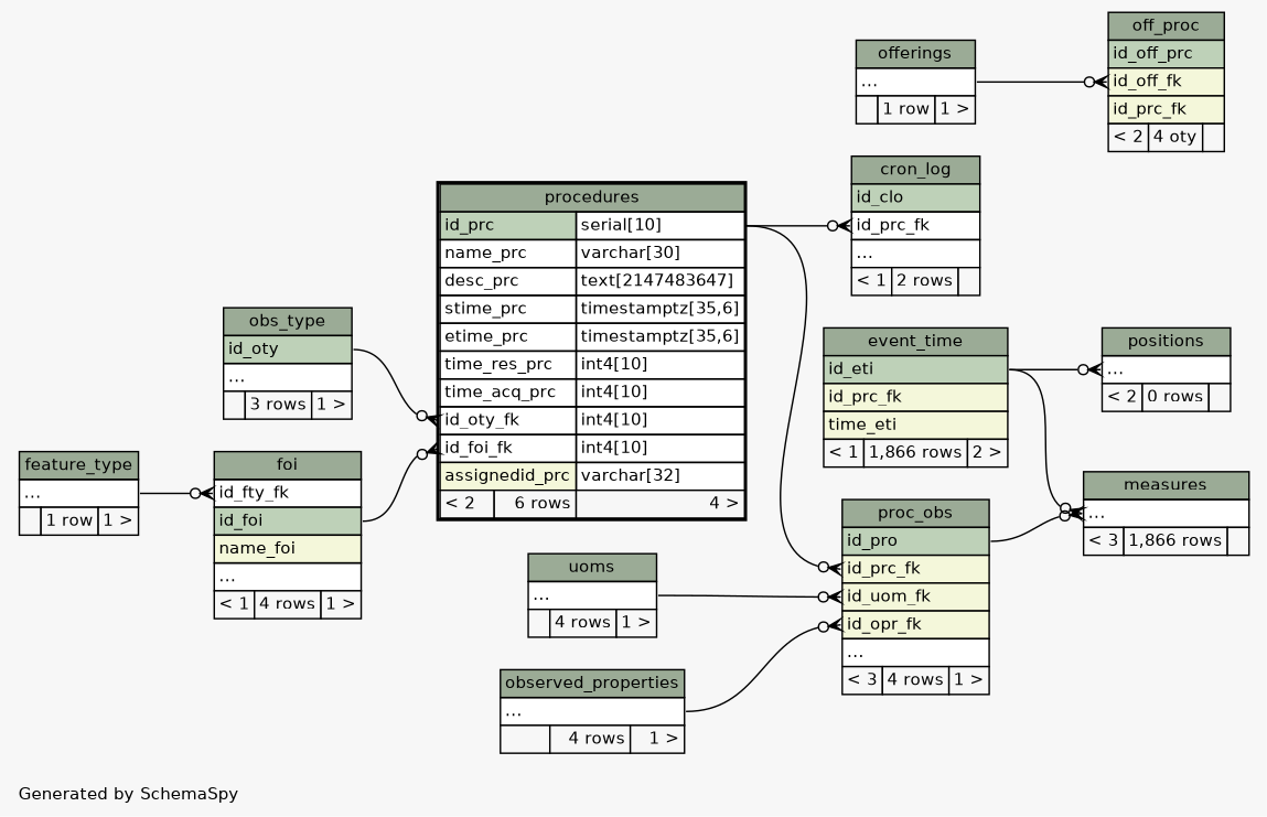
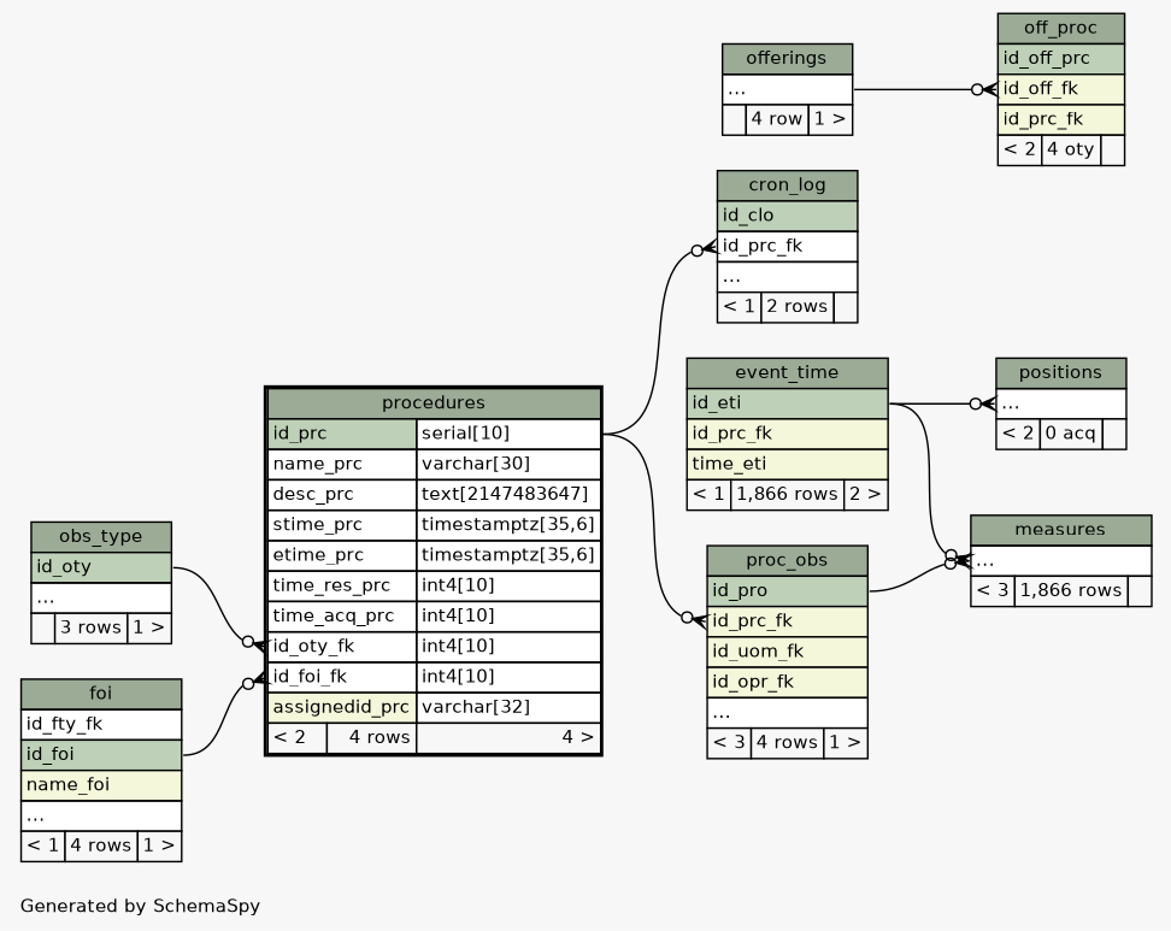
  digraph {
    bgcolor="#f7f7f7"
    fontname=Helvetica
    fontsize=11
    label="\nGenerated by SchemaSpy"
    labeljust=l
    nodesep=0.18
    rankdir=RL
    ranksep=0.46
    node [fontname=Helvetica fontsize=11 shape=plaintext]
    edge [arrowhead=none arrowsize=0.8 arrowtail=crowodot dir=back headport="elipses:e" tailport="elipses:w"]
    n1 [label=<     <TABLE BORDER="0" CELLBORDER="1" CELLSPACING="0" BGCOLOR="#ffffff">       <TR><TD COLSPAN="3" BGCOLOR="#9bab96" ALIGN="CENTER">cron_log</TD></TR>       <TR><TD PORT="id_clo" COLSPAN="3" BGCOLOR="#bed1b8" ALIGN="LEFT">id_clo</TD></TR>       <TR><TD PORT="id_prc_fk" COLSPAN="3" ALIGN="LEFT">id_prc_fk</TD></TR>       <TR><TD PORT="elipses" COLSPAN="3" ALIGN="LEFT">...</TD></TR>       <TR><TD ALIGN="LEFT" BGCOLOR="#f7f7f7">&lt; 1</TD><TD ALIGN="RIGHT" BGCOLOR="#f7f7f7">2 rows</TD><TD ALIGN="RIGHT" BGCOLOR="#f7f7f7">  </TD></TR>     </TABLE>>]
-   n2 [label=<     <TABLE BORDER="2" CELLBORDER="1" CELLSPACING="0" BGCOLOR="#ffffff">       <TR><TD COLSPAN="3" BGCOLOR="#9bab96" ALIGN="CENTER">procedures</TD></TR>       <TR><TD PORT="id_prc" COLSPAN="2" BGCOLOR="#bed1b8" ALIGN="LEFT">id_prc</TD><TD PORT="id_prc.type" ALIGN="LEFT">serial[10]</TD></TR>       <TR><TD PORT="name_prc" COLSPAN="2" ALIGN="LEFT">name_prc</TD><TD PORT="name_prc.type" ALIGN="LEFT">varchar[30]</TD></TR>       <TR><TD PORT="desc_prc" COLSPAN="2" ALIGN="LEFT">desc_prc</TD><TD PORT="desc_prc.type" ALIGN="LEFT">text[2147483647]</TD></TR>       <TR><TD PORT="stime_prc" COLSPAN="2" ALIGN="LEFT">stime_prc</TD><TD PORT="stime_prc.type" ALIGN="LEFT">timestamptz[35,6]</TD></TR>       <TR><TD PORT="etime_prc" COLSPAN="2" ALIGN="LEFT">etime_prc</TD><TD PORT="etime_prc.type" ALIGN="LEFT">timestamptz[35,6]</TD></TR>       <TR><TD PORT="time_res_prc" COLSPAN="2" ALIGN="LEFT">time_res_prc</TD><TD PORT="time_res_prc.type" ALIGN="LEFT">int4[10]</TD></TR>       <TR><TD PORT="time_acq_prc" COLSPAN="2" ALIGN="LEFT">time_acq_prc</TD><TD PORT="time_acq_prc.type" ALIGN="LEFT">int4[10]</TD></TR>       <TR><TD PORT="id_oty_fk" COLSPAN="2" ALIGN="LEFT">id_oty_fk</TD><TD PORT="id_oty_fk.type" ALIGN="LEFT">int4[10]</TD></TR>       <TR><TD PORT="id_foi_fk" COLSPAN="2" ALIGN="LEFT">id_foi_fk</TD><TD PORT="id_foi_fk.type" ALIGN="LEFT">int4[10]</TD></TR>       <TR><TD PORT="assignedid_prc" COLSPAN="2" BGCOLOR="#f4f7da" ALIGN="LEFT">assignedid_prc</TD><TD PORT="assignedid_prc.type" ALIGN="LEFT">varchar[32]</TD></TR>       <TR><TD ALIGN="LEFT" BGCOLOR="#f7f7f7">&lt; 2</TD><TD ALIGN="RIGHT" BGCOLOR="#f7f7f7">6 rows</TD><TD ALIGN="RIGHT" BGCOLOR="#f7f7f7">4 &gt;</TD></TR>     </TABLE>>]
+   n2 [label=<     <TABLE BORDER="2" CELLBORDER="1" CELLSPACING="0" BGCOLOR="#ffffff">       <TR><TD COLSPAN="3" BGCOLOR="#9bab96" ALIGN="CENTER">procedures</TD></TR>       <TR><TD PORT="id_prc" COLSPAN="2" BGCOLOR="#bed1b8" ALIGN="LEFT">id_prc</TD><TD PORT="id_prc.type" ALIGN="LEFT">serial[10]</TD></TR>       <TR><TD PORT="name_prc" COLSPAN="2" ALIGN="LEFT">name_prc</TD><TD PORT="name_prc.type" ALIGN="LEFT">varchar[30]</TD></TR>       <TR><TD PORT="desc_prc" COLSPAN="2" ALIGN="LEFT">desc_prc</TD><TD PORT="desc_prc.type" ALIGN="LEFT">text[2147483647]</TD></TR>       <TR><TD PORT="stime_prc" COLSPAN="2" ALIGN="LEFT">stime_prc</TD><TD PORT="stime_prc.type" ALIGN="LEFT">timestamptz[35,6]</TD></TR>       <TR><TD PORT="etime_prc" COLSPAN="2" ALIGN="LEFT">etime_prc</TD><TD PORT="etime_prc.type" ALIGN="LEFT">timestamptz[35,6]</TD></TR>       <TR><TD PORT="time_res_prc" COLSPAN="2" ALIGN="LEFT">time_res_prc</TD><TD PORT="time_res_prc.type" ALIGN="LEFT">int4[10]</TD></TR>       <TR><TD PORT="time_acq_prc" COLSPAN="2" ALIGN="LEFT">time_acq_prc</TD><TD PORT="time_acq_prc.type" ALIGN="LEFT">int4[10]</TD></TR>       <TR><TD PORT="id_oty_fk" COLSPAN="2" ALIGN="LEFT">id_oty_fk</TD><TD PORT="id_oty_fk.type" ALIGN="LEFT">int4[10]</TD></TR>       <TR><TD PORT="id_foi_fk" COLSPAN="2" ALIGN="LEFT">id_foi_fk</TD><TD PORT="id_foi_fk.type" ALIGN="LEFT">int4[10]</TD></TR>       <TR><TD PORT="assignedid_prc" COLSPAN="2" BGCOLOR="#f4f7da" ALIGN="LEFT">assignedid_prc</TD><TD PORT="assignedid_prc.type" ALIGN="LEFT">varchar[32]</TD></TR>       <TR><TD ALIGN="LEFT" BGCOLOR="#f7f7f7">&lt; 2</TD><TD ALIGN="RIGHT" BGCOLOR="#f7f7f7">4 rows</TD><TD ALIGN="RIGHT" BGCOLOR="#f7f7f7">4 &gt;</TD></TR>     </TABLE>>]
    n3 [label=<     <TABLE BORDER="0" CELLBORDER="1" CELLSPACING="0" BGCOLOR="#ffffff">       <TR><TD COLSPAN="3" BGCOLOR="#9bab96" ALIGN="CENTER">foi</TD></TR>       <TR><TD PORT="id_fty_fk" COLSPAN="3" ALIGN="LEFT">id_fty_fk</TD></TR>       <TR><TD PORT="id_foi" COLSPAN="3" BGCOLOR="#bed1b8" ALIGN="LEFT">id_foi</TD></TR>       <TR><TD PORT="name_foi" COLSPAN="3" BGCOLOR="#f4f7da" ALIGN="LEFT">name_foi</TD></TR>       <TR><TD PORT="elipses" COLSPAN="3" ALIGN="LEFT">...</TD></TR>       <TR><TD ALIGN="LEFT" BGCOLOR="#f7f7f7">&lt; 1</TD><TD ALIGN="RIGHT" BGCOLOR="#f7f7f7">4 rows</TD><TD ALIGN="RIGHT" BGCOLOR="#f7f7f7">1 &gt;</TD></TR>     </TABLE>>]
    n4 [label=<     <TABLE BORDER="0" CELLBORDER="1" CELLSPACING="0" BGCOLOR="#ffffff">       <TR><TD COLSPAN="3" BGCOLOR="#9bab96" ALIGN="CENTER">obs_type</TD></TR>       <TR><TD PORT="id_oty" COLSPAN="3" BGCOLOR="#bed1b8" ALIGN="LEFT">id_oty</TD></TR>       <TR><TD PORT="elipses" COLSPAN="3" ALIGN="LEFT">...</TD></TR>       <TR><TD ALIGN="LEFT" BGCOLOR="#f7f7f7">  </TD><TD ALIGN="RIGHT" BGCOLOR="#f7f7f7">3 rows</TD><TD ALIGN="RIGHT" BGCOLOR="#f7f7f7">1 &gt;</TD></TR>     </TABLE>>]
-   n5 [label=<     <TABLE BORDER="0" CELLBORDER="1" CELLSPACING="0" BGCOLOR="#ffffff">       <TR><TD COLSPAN="3" BGCOLOR="#9bab96" ALIGN="CENTER">feature_type</TD></TR>       <TR><TD PORT="elipses" COLSPAN="3" ALIGN="LEFT">...</TD></TR>       <TR><TD ALIGN="LEFT" BGCOLOR="#f7f7f7">  </TD><TD ALIGN="RIGHT" BGCOLOR="#f7f7f7">1 row</TD><TD ALIGN="RIGHT" BGCOLOR="#f7f7f7">1 &gt;</TD></TR>     </TABLE>>]
    n6 [label=<     <TABLE BORDER="0" CELLBORDER="1" CELLSPACING="0" BGCOLOR="#ffffff">       <TR><TD COLSPAN="3" BGCOLOR="#9bab96" ALIGN="CENTER">event_time</TD></TR>       <TR><TD PORT="id_eti" COLSPAN="3" BGCOLOR="#bed1b8" ALIGN="LEFT">id_eti</TD></TR>       <TR><TD PORT="id_prc_fk" COLSPAN="3" BGCOLOR="#f4f7da" ALIGN="LEFT">id_prc_fk</TD></TR>       <TR><TD PORT="time_eti" COLSPAN="3" BGCOLOR="#f4f7da" ALIGN="LEFT">time_eti</TD></TR>       <TR><TD ALIGN="LEFT" BGCOLOR="#f7f7f7">&lt; 1</TD><TD ALIGN="RIGHT" BGCOLOR="#f7f7f7">1,866 rows</TD><TD ALIGN="RIGHT" BGCOLOR="#f7f7f7">2 &gt;</TD></TR>     </TABLE>>]
    n7 [label=<     <TABLE BORDER="0" CELLBORDER="1" CELLSPACING="0" BGCOLOR="#ffffff">       <TR><TD COLSPAN="3" BGCOLOR="#9bab96" ALIGN="CENTER">measures</TD></TR>       <TR><TD PORT="elipses" COLSPAN="3" ALIGN="LEFT">...</TD></TR>       <TR><TD ALIGN="LEFT" BGCOLOR="#f7f7f7">&lt; 3</TD><TD ALIGN="RIGHT" BGCOLOR="#f7f7f7">1,866 rows</TD><TD ALIGN="RIGHT" BGCOLOR="#f7f7f7">  </TD></TR>     </TABLE>>]
    n8 [label=<     <TABLE BORDER="0" CELLBORDER="1" CELLSPACING="0" BGCOLOR="#ffffff">       <TR><TD COLSPAN="3" BGCOLOR="#9bab96" ALIGN="CENTER">proc_obs</TD></TR>       <TR><TD PORT="id_pro" COLSPAN="3" BGCOLOR="#bed1b8" ALIGN="LEFT">id_pro</TD></TR>       <TR><TD PORT="id_prc_fk" COLSPAN="3" BGCOLOR="#f4f7da" ALIGN="LEFT">id_prc_fk</TD></TR>       <TR><TD PORT="id_uom_fk" COLSPAN="3" BGCOLOR="#f4f7da" ALIGN="LEFT">id_uom_fk</TD></TR>       <TR><TD PORT="id_opr_fk" COLSPAN="3" BGCOLOR="#f4f7da" ALIGN="LEFT">id_opr_fk</TD></TR>       <TR><TD PORT="elipses" COLSPAN="3" ALIGN="LEFT">...</TD></TR>       <TR><TD ALIGN="LEFT" BGCOLOR="#f7f7f7">&lt; 3</TD><TD ALIGN="RIGHT" BGCOLOR="#f7f7f7">4 rows</TD><TD ALIGN="RIGHT" BGCOLOR="#f7f7f7">1 &gt;</TD></TR>     </TABLE>>]
-   n9 [label=<     <TABLE BORDER="0" CELLBORDER="1" CELLSPACING="0" BGCOLOR="#ffffff">       <TR><TD COLSPAN="3" BGCOLOR="#9bab96" ALIGN="CENTER">observed_properties</TD></TR>       <TR><TD PORT="elipses" COLSPAN="3" ALIGN="LEFT">...</TD></TR>       <TR><TD ALIGN="LEFT" BGCOLOR="#f7f7f7">  </TD><TD ALIGN="RIGHT" BGCOLOR="#f7f7f7">4 rows</TD><TD ALIGN="RIGHT" BGCOLOR="#f7f7f7">1 &gt;</TD></TR>     </TABLE>>]
-   n10 [label=<     <TABLE BORDER="0" CELLBORDER="1" CELLSPACING="0" BGCOLOR="#ffffff">       <TR><TD COLSPAN="3" BGCOLOR="#9bab96" ALIGN="CENTER">uoms</TD></TR>       <TR><TD PORT="elipses" COLSPAN="3" ALIGN="LEFT">...</TD></TR>       <TR><TD ALIGN="LEFT" BGCOLOR="#f7f7f7">  </TD><TD ALIGN="RIGHT" BGCOLOR="#f7f7f7">4 rows</TD><TD ALIGN="RIGHT" BGCOLOR="#f7f7f7">1 &gt;</TD></TR>     </TABLE>>]
    n11 [label=<     <TABLE BORDER="0" CELLBORDER="1" CELLSPACING="0" BGCOLOR="#ffffff">       <TR><TD COLSPAN="3" BGCOLOR="#9bab96" ALIGN="CENTER">off_proc</TD></TR>       <TR><TD PORT="id_off_prc" COLSPAN="3" BGCOLOR="#bed1b8" ALIGN="LEFT">id_off_prc</TD></TR>       <TR><TD PORT="id_off_fk" COLSPAN="3" BGCOLOR="#f4f7da" ALIGN="LEFT">id_off_fk</TD></TR>       <TR><TD PORT="id_prc_fk" COLSPAN="3" BGCOLOR="#f4f7da" ALIGN="LEFT">id_prc_fk</TD></TR>       <TR><TD ALIGN="LEFT" BGCOLOR="#f7f7f7">&lt; 2</TD><TD ALIGN="RIGHT" BGCOLOR="#f7f7f7">4 oty</TD><TD ALIGN="RIGHT" BGCOLOR="#f7f7f7">  </TD></TR>     </TABLE>>]
-   n12 [label=<     <TABLE BORDER="0" CELLBORDER="1" CELLSPACING="0" BGCOLOR="#ffffff">       <TR><TD COLSPAN="3" BGCOLOR="#9bab96" ALIGN="CENTER">offerings</TD></TR>       <TR><TD PORT="elipses" COLSPAN="3" ALIGN="LEFT">...</TD></TR>       <TR><TD ALIGN="LEFT" BGCOLOR="#f7f7f7">  </TD><TD ALIGN="RIGHT" BGCOLOR="#f7f7f7">1 row</TD><TD ALIGN="RIGHT" BGCOLOR="#f7f7f7">1 &gt;</TD></TR>     </TABLE>>]
-   n13 [label=<     <TABLE BORDER="0" CELLBORDER="1" CELLSPACING="0" BGCOLOR="#ffffff">       <TR><TD COLSPAN="3" BGCOLOR="#9bab96" ALIGN="CENTER">positions</TD></TR>       <TR><TD PORT="elipses" COLSPAN="3" ALIGN="LEFT">...</TD></TR>       <TR><TD ALIGN="LEFT" BGCOLOR="#f7f7f7">&lt; 2</TD><TD ALIGN="RIGHT" BGCOLOR="#f7f7f7">0 rows</TD><TD ALIGN="RIGHT" BGCOLOR="#f7f7f7">  </TD></TR>     </TABLE>>]
+   n12 [label=<     <TABLE BORDER="0" CELLBORDER="1" CELLSPACING="0" BGCOLOR="#ffffff">       <TR><TD COLSPAN="3" BGCOLOR="#9bab96" ALIGN="CENTER">offerings</TD></TR>       <TR><TD PORT="elipses" COLSPAN="3" ALIGN="LEFT">...</TD></TR>       <TR><TD ALIGN="LEFT" BGCOLOR="#f7f7f7">  </TD><TD ALIGN="RIGHT" BGCOLOR="#f7f7f7">4 row</TD><TD ALIGN="RIGHT" BGCOLOR="#f7f7f7">1 &gt;</TD></TR>     </TABLE>>]
+   n13 [label=<     <TABLE BORDER="0" CELLBORDER="1" CELLSPACING="0" BGCOLOR="#ffffff">       <TR><TD COLSPAN="3" BGCOLOR="#9bab96" ALIGN="CENTER">positions</TD></TR>       <TR><TD PORT="elipses" COLSPAN="3" ALIGN="LEFT">...</TD></TR>       <TR><TD ALIGN="LEFT" BGCOLOR="#f7f7f7">&lt; 2</TD><TD ALIGN="RIGHT" BGCOLOR="#f7f7f7">0 acq</TD><TD ALIGN="RIGHT" BGCOLOR="#f7f7f7">  </TD></TR>     </TABLE>>]
    n1 -> n2 [headport="id_prc.type:e" tailport="id_prc_fk:w"]
    n2 -> n3 [headport="id_foi:e" tailport="id_foi_fk:w"]
    n2 -> n4 [headport="id_oty:e" tailport="id_oty_fk:w"]
-   n3 -> n5 [tailport="id_fty_fk:w"]
    n7 -> n6 [headport="id_eti:e"]
    n7 -> n8 [headport="id_pro:e"]
    n8 -> n2 [headport="id_prc.type:e" tailport="id_prc_fk:w"]
-   n8 -> n9 [tailport="id_opr_fk:w"]
-   n8 -> n10 [tailport="id_uom_fk:w"]
    n11 -> n12 [tailport="id_off_fk:w"]
    n13 -> n6 [headport="id_eti:e"]
  }
